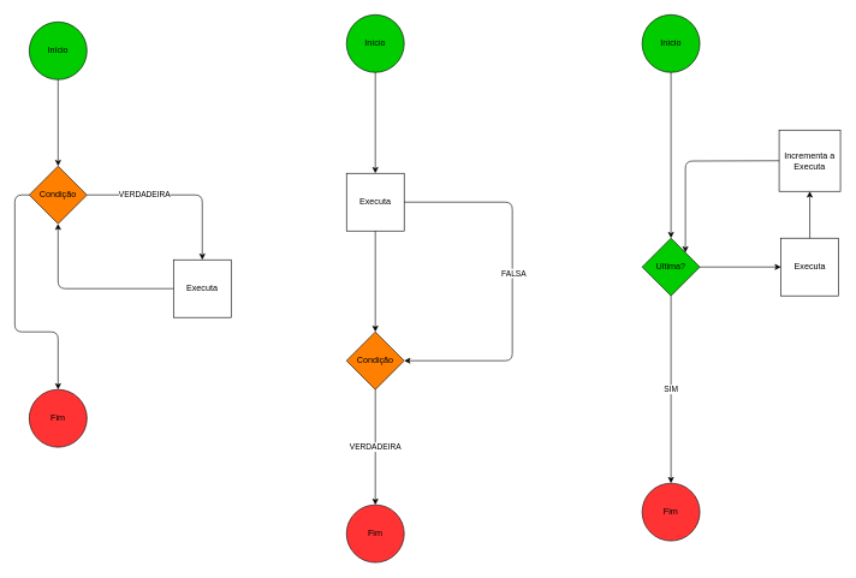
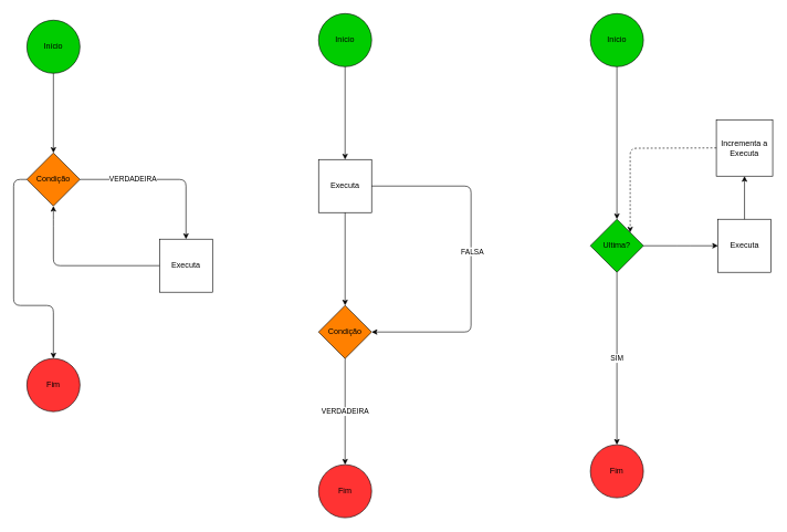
  <mxCell id="0" />
  <mxCell id="1" parent="0" />
  <mxCell id="2" value="Ultima?" style="rhombus;whiteSpace=wrap;html=1;fillColor=#00cc00;" vertex="1" parent="1"><mxGeometry x="890" y="330" width="80" height="80" as="geometry" /></mxCell>
  <mxCell id="3" value="Início" style="ellipse;whiteSpace=wrap;html=1;aspect=fixed;fillColor=#00CC00;" vertex="1" parent="1"><mxGeometry x="40" y="30" width="80" height="80" as="geometry" /></mxCell>
  <mxCell id="4" value="Início" style="ellipse;whiteSpace=wrap;html=1;aspect=fixed;fillColor=#00CC00;" vertex="1" parent="1"><mxGeometry x="480" y="20" width="80" height="80" as="geometry" /></mxCell>
  <mxCell id="5" value="Início" style="ellipse;whiteSpace=wrap;html=1;aspect=fixed;fillColor=#00CC00;" vertex="1" parent="1"><mxGeometry x="890" y="20" width="80" height="80" as="geometry" /></mxCell>
  <mxCell id="6" value="Fim" style="ellipse;whiteSpace=wrap;html=1;aspect=fixed;fillColor=#FF3333;" vertex="1" parent="1"><mxGeometry x="40" y="540" width="80" height="80" as="geometry" /></mxCell>
  <mxCell id="7" value="Fim" style="ellipse;whiteSpace=wrap;html=1;aspect=fixed;fillColor=#FF3333;" vertex="1" parent="1"><mxGeometry x="480" y="700" width="80" height="80" as="geometry" /></mxCell>
  <mxCell id="8" value="Fim" style="ellipse;whiteSpace=wrap;html=1;aspect=fixed;fillColor=#FF3333;" vertex="1" parent="1"><mxGeometry x="890" y="670" width="80" height="80" as="geometry" /></mxCell>
  <mxCell id="9" value="Condição" style="rhombus;whiteSpace=wrap;html=1;fillColor=#FF8000;" vertex="1" parent="1"><mxGeometry x="40" y="230" width="80" height="80" as="geometry" /></mxCell>
  <mxCell id="10" value="" style="endArrow=classic;html=1;entryX=0.5;entryY=0;entryDx=0;entryDy=0;exitX=0.5;exitY=1;exitDx=0;exitDy=0;" edge="1" parent="1" source="3" target="9"><mxGeometry width="50" height="50" relative="1" as="geometry"><mxPoint x="60" y="170" as="sourcePoint" /><mxPoint x="110" y="120" as="targetPoint" /></mxGeometry></mxCell>
  <mxCell id="11" value="Executa" style="whiteSpace=wrap;html=1;aspect=fixed;" vertex="1" parent="1"><mxGeometry x="240" y="360" width="80" height="80" as="geometry" /></mxCell>
  <mxCell id="12" value="VERDADEIRA" style="endArrow=classic;html=1;entryX=0.5;entryY=0;entryDx=0;entryDy=0;exitX=1;exitY=0.5;exitDx=0;exitDy=0;" edge="1" parent="1" source="9" target="11"><mxGeometry x="-0.36" width="50" height="50" relative="1" as="geometry"><mxPoint x="120" y="240" as="sourcePoint" /><mxPoint x="170" y="190" as="targetPoint" /><Array as="points"><mxPoint x="210" y="270" /><mxPoint x="280" y="270" /></Array><mxPoint as="offset" /></mxGeometry></mxCell>
  <mxCell id="13" value="" style="endArrow=classic;html=1;entryX=0.5;entryY=1;entryDx=0;entryDy=0;exitX=0;exitY=0.5;exitDx=0;exitDy=0;" edge="1" parent="1" source="11" target="9"><mxGeometry width="50" height="50" relative="1" as="geometry"><mxPoint x="40" y="340" as="sourcePoint" /><mxPoint x="90" y="290" as="targetPoint" /><Array as="points"><mxPoint x="80" y="400" /><mxPoint x="80" y="330" /></Array></mxGeometry></mxCell>
  <mxCell id="14" value="" style="endArrow=classic;html=1;exitX=0;exitY=0.5;exitDx=0;exitDy=0;entryX=0.5;entryY=0;entryDx=0;entryDy=0;" edge="1" parent="1" source="9" target="6"><mxGeometry width="50" height="50" relative="1" as="geometry"><mxPoint x="10" y="370" as="sourcePoint" /><mxPoint x="60" y="320" as="targetPoint" /><Array as="points"><mxPoint x="20" y="270" /><mxPoint x="20" y="460" /><mxPoint x="80" y="460" /></Array></mxGeometry></mxCell>
  <mxCell id="15" value="Executa" style="whiteSpace=wrap;html=1;aspect=fixed;" vertex="1" parent="1"><mxGeometry x="480" y="240" width="80" height="80" as="geometry" /></mxCell>
  <mxCell id="16" value="" style="endArrow=classic;html=1;exitX=0.5;exitY=1;exitDx=0;exitDy=0;entryX=0.5;entryY=0;entryDx=0;entryDy=0;" edge="1" parent="1" source="4" target="15"><mxGeometry width="50" height="50" relative="1" as="geometry"><mxPoint x="495" y="180" as="sourcePoint" /><mxPoint x="545" y="130" as="targetPoint" /></mxGeometry></mxCell>
  <mxCell id="17" value="Condição" style="rhombus;whiteSpace=wrap;html=1;fillColor=#FF8000;" vertex="1" parent="1"><mxGeometry x="480" y="460" width="80" height="80" as="geometry" /></mxCell>
  <mxCell id="18" value="" style="endArrow=classic;html=1;exitX=0.5;exitY=1;exitDx=0;exitDy=0;entryX=0.5;entryY=0;entryDx=0;entryDy=0;" edge="1" parent="1" source="15" target="17"><mxGeometry width="50" height="50" relative="1" as="geometry"><mxPoint x="530" y="390" as="sourcePoint" /><mxPoint x="580" y="340" as="targetPoint" /></mxGeometry></mxCell>
  <mxCell id="19" value="VERDADEIRA" style="endArrow=classic;html=1;exitX=0.5;exitY=1;exitDx=0;exitDy=0;entryX=0.5;entryY=0;entryDx=0;entryDy=0;" edge="1" parent="1" source="17" target="7"><mxGeometry width="50" height="50" relative="1" as="geometry"><mxPoint x="520" y="610" as="sourcePoint" /><mxPoint x="570" y="560" as="targetPoint" /></mxGeometry></mxCell>
  <mxCell id="20" value="" style="endArrow=classic;html=1;exitX=1;exitY=0.5;exitDx=0;exitDy=0;entryX=1;entryY=0.5;entryDx=0;entryDy=0;" edge="1" parent="1" source="15" target="17"><mxGeometry width="50" height="50" relative="1" as="geometry"><mxPoint x="590" y="280" as="sourcePoint" /><mxPoint x="640" y="230" as="targetPoint" /><Array as="points"><mxPoint x="710" y="280" /><mxPoint x="710" y="500" /></Array></mxGeometry></mxCell>
  <mxCell id="21" value="FALSA" style="edgeLabel;html=1;align=center;verticalAlign=middle;resizable=0;points=[];" vertex="1" connectable="0" parent="20"><mxGeometry x="-0.046" y="1" relative="1" as="geometry"><mxPoint as="offset" /></mxGeometry></mxCell>
  <mxCell id="22" value="" style="endArrow=classic;html=1;exitX=0.5;exitY=1;exitDx=0;exitDy=0;" edge="1" parent="1" source="5" target="2"><mxGeometry width="50" height="50" relative="1" as="geometry"><mxPoint x="960" y="170" as="sourcePoint" /><mxPoint x="1010" y="120" as="targetPoint" /></mxGeometry></mxCell>
  <mxCell id="23" value="SIM" style="endArrow=classic;html=1;exitX=0.5;exitY=1;exitDx=0;exitDy=0;entryX=0.5;entryY=0;entryDx=0;entryDy=0;" edge="1" parent="1" source="2" target="8"><mxGeometry width="50" height="50" relative="1" as="geometry"><mxPoint x="950" y="490" as="sourcePoint" /><mxPoint x="1000" y="440" as="targetPoint" /></mxGeometry></mxCell>
  <mxCell id="24" value="Incrementa a Executa" style="whiteSpace=wrap;html=1;aspect=fixed;fillColor=none;" vertex="1" parent="1"><mxGeometry x="1080" y="180" width="85" height="85" as="geometry" /></mxCell>
  <mxCell id="25" value="Executa" style="whiteSpace=wrap;html=1;aspect=fixed;fillColor=none;" vertex="1" parent="1"><mxGeometry x="1082.5" y="330" width="80" height="80" as="geometry" /></mxCell>
  <mxCell id="26" value="" style="endArrow=classic;html=1;exitX=1;exitY=0.5;exitDx=0;exitDy=0;entryX=0;entryY=0.5;entryDx=0;entryDy=0;" edge="1" parent="1" source="2" target="25"><mxGeometry width="50" height="50" relative="1" as="geometry"><mxPoint x="960" y="480" as="sourcePoint" /><mxPoint x="1010" y="430" as="targetPoint" /><Array as="points"><mxPoint x="1030" y="370" /></Array></mxGeometry></mxCell>
  <mxCell id="27" value="" style="endArrow=classic;html=1;exitX=0.5;exitY=0;exitDx=0;exitDy=0;entryX=0.5;entryY=1;entryDx=0;entryDy=0;" edge="1" parent="1" source="25" target="24"><mxGeometry width="50" height="50" relative="1" as="geometry"><mxPoint x="1095" y="400" as="sourcePoint" /><mxPoint x="1145" y="350" as="targetPoint" /></mxGeometry></mxCell>
- <mxCell id="28" value="" style="endArrow=classic;html=1;entryX=1;entryY=0;entryDx=0;entryDy=0;exitX=0;exitY=0.5;exitDx=0;exitDy=0;" edge="1" parent="1" source="24" target="2"><mxGeometry width="50" height="50" relative="1" as="geometry"><mxPoint x="1080" y="300" as="sourcePoint" /><mxPoint x="1050" y="277.5" as="targetPoint" /><Array as="points"><mxPoint x="950" y="223" /></Array></mxGeometry></mxCell>
+ <mxCell id="28" value="" style="endArrow=classic;html=1;entryX=1;entryY=0;entryDx=0;entryDy=0;exitX=0;exitY=0.5;exitDx=0;exitDy=0;dashed=1;" edge="1" parent="1" source="24" target="2"><mxGeometry width="50" height="50" relative="1" as="geometry"><mxPoint x="1080" y="300" as="sourcePoint" /><mxPoint x="1050" y="277.5" as="targetPoint" /><Array as="points"><mxPoint x="950" y="223" /></Array></mxGeometry></mxCell>
